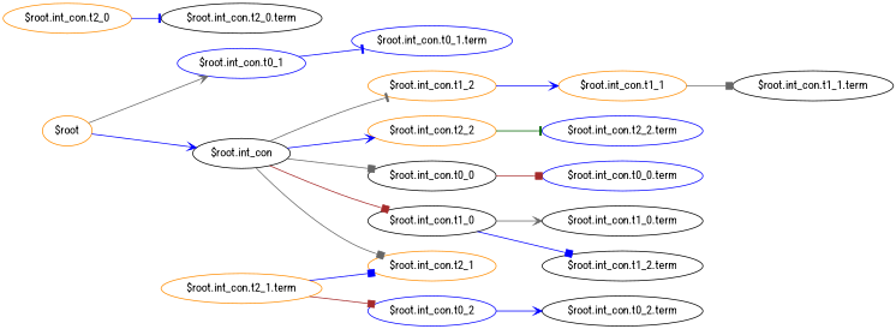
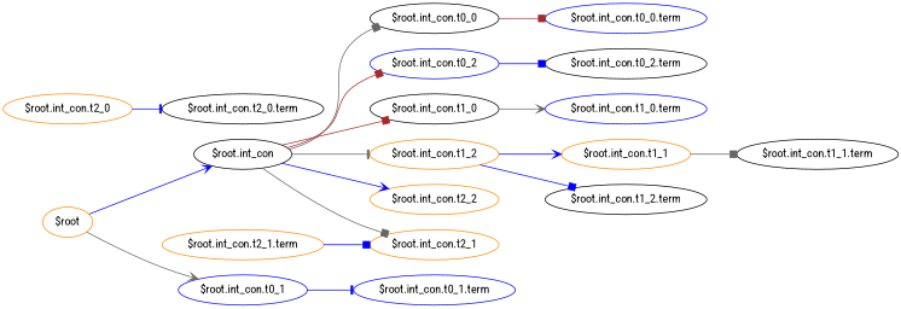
  digraph {
    fontname="Roboto Condensed"
    rankdir=LR
    node [color=black fontname="Roboto Condensed"]
    edge [arrowhead=box color=blue fontname="Roboto Condensed"]
    "$root" [color=darkorange]
    "$root.int_con"
    "$root.int_con.t0_1" [color=blue]
    "$root.int_con.t0_0"
    "$root.int_con.t0_2" [color=blue]
    "$root.int_con.t1_0"
    "$root.int_con.t1_2" [color=darkorange]
    "$root.int_con.t2_1" [color=darkorange]
    "$root.int_con.t2_2" [color=darkorange]
    "$root.int_con.t0_0.term" [color=blue]
    "$root.int_con.t0_1.term" [color=blue]
    "$root.int_con.t0_2.term"
-   "$root.int_con.t1_0.term"
+   "$root.int_con.t1_0.term" [color=blue]
    "$root.int_con.t1_1" [color=darkorange]
    "$root.int_con.t1_1.term"
    "$root.int_con.t1_2.term"
    "$root.int_con.t2_0" [color=darkorange]
    "$root.int_con.t2_0.term"
-   "$root.int_con.t2_2.term" [color=blue]
    "$root.int_con.t2_1.term" [color=darkorange]
    "$root" -> "$root.int_con" [arrowhead=vee]
    "$root" -> "$root.int_con.t0_1" [arrowhead=vee color=gray40]
    "$root.int_con" -> "$root.int_con.t0_0" [color=gray40]
-   "$root.int_con.t2_1.term" -> "$root.int_con.t0_2" [color=brown]
+   "$root.int_con" -> "$root.int_con.t0_2" [color=brown]
    "$root.int_con" -> "$root.int_con.t1_0" [color=brown]
    "$root.int_con" -> "$root.int_con.t1_2" [arrowhead=tee color=gray40]
    "$root.int_con" -> "$root.int_con.t2_1" [color=gray40]
    "$root.int_con" -> "$root.int_con.t2_2" [arrowhead=vee]
    "$root.int_con.t0_1" -> "$root.int_con.t0_1.term" [arrowhead=tee]
    "$root.int_con.t0_0" -> "$root.int_con.t0_0.term" [color=brown]
-   "$root.int_con.t0_2" -> "$root.int_con.t0_2.term" [arrowhead=vee]
+   "$root.int_con.t0_2" -> "$root.int_con.t0_2.term"
    "$root.int_con.t1_0" -> "$root.int_con.t1_0.term" [arrowhead=vee color=gray40]
    "$root.int_con.t1_2" -> "$root.int_con.t1_1" [arrowhead=vee]
-   "$root.int_con.t1_0" -> "$root.int_con.t1_2.term"
-   "$root.int_con.t2_2" -> "$root.int_con.t2_2.term" [arrowhead=tee color=darkgreen]
+   "$root.int_con.t1_2" -> "$root.int_con.t1_2.term"
    "$root.int_con.t1_1" -> "$root.int_con.t1_1.term" [color=gray40]
    "$root.int_con.t2_0" -> "$root.int_con.t2_0.term" [arrowhead=tee]
    "$root.int_con.t2_1.term" -> "$root.int_con.t2_1"
  }
